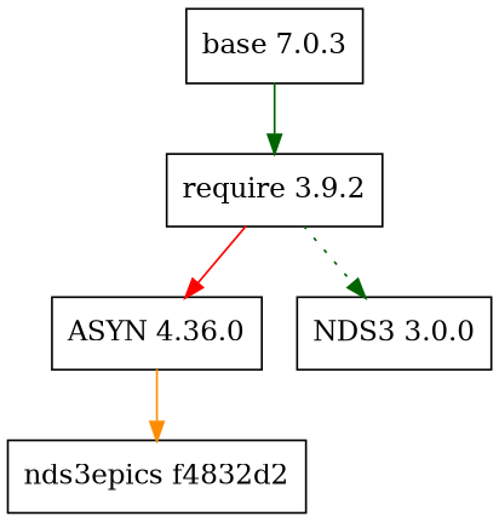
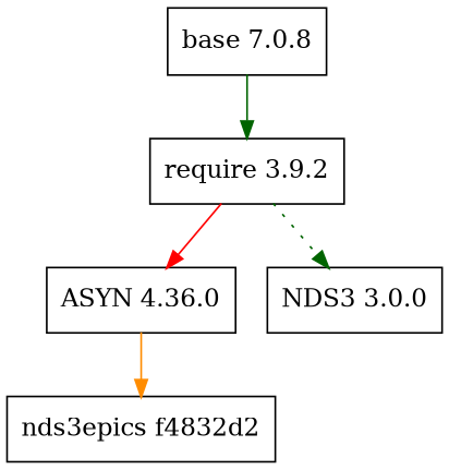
  digraph {
    node [shape=record]
    edge [color=darkgreen style=solid]
-   n1 [label="base 7.0.3"]
+   n1 [label="base 7.0.8"]
    n2 [label="require 3.9.2"]
    n3 [label="ASYN 4.36.0"]
    n4 [label="NDS3 3.0.0"]
    n5 [label="nds3epics f4832d2"]
    n1 -> n2
    n2 -> n3 [color=red]
    n2 -> n4 [style=dotted]
    n3 -> n5 [color=darkorange]
  }
